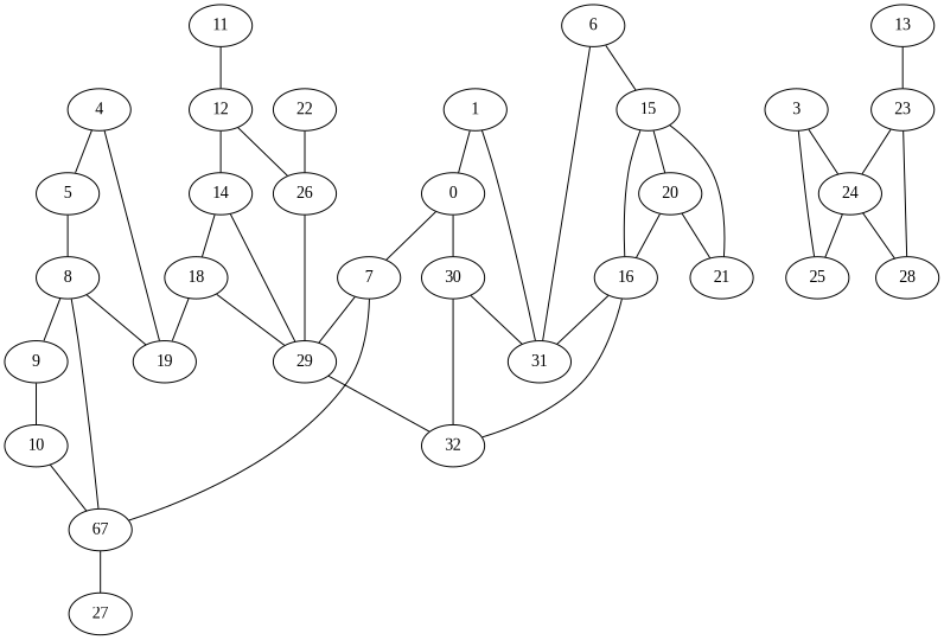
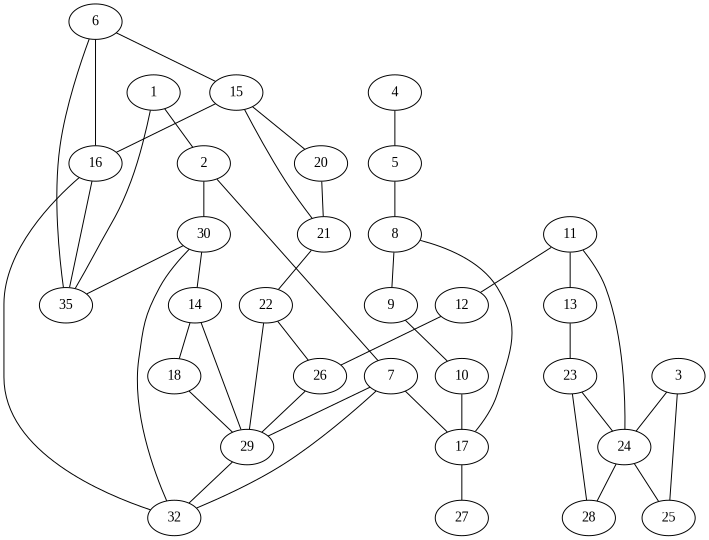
  graph {
    fontname="Liberation Serif"
    node [fontname="Liberation Serif"]
    edge [fontname="Liberation Serif"]
    1
-   2 [label=0]
-   31
+   2
+   31 [label=35]
    7
    30
-   17 [label=67]
+   17
    29
    32
    27
    3
    24
    25
    28
    4
    5
-   19
    8
    9
    10
    6
    15
    16
    20
    21
    22
    11
    12
    13
    14
    26
    23
    18
    1 -- 2
    1 -- 31
    2 -- 7
    2 -- 30
    7 -- 17
    7 -- 29
+   7 -- 32
    30 -- 31
    30 -- 32
    17 -- 27
    29 -- 32
    3 -- 24
    3 -- 25
    24 -- 25
    24 -- 28
    4 -- 5
-   4 -- 19
    5 -- 8
    8 -- 17
-   8 -- 19
    8 -- 9
    9 -- 10
    10 -- 17
    6 -- 31
    6 -- 15
-   20 -- 16
+   6 -- 16
    15 -- 16
    15 -- 20
    15 -- 21
    16 -- 31
    16 -- 32
    20 -- 21
+   21 -- 22
+   22 -- 29
    22 -- 26
+   11 -- 24
    11 -- 12
-   12 -- 14
+   11 -- 13
+   30 -- 14
    12 -- 26
    13 -- 23
    14 -- 29
    14 -- 18
    26 -- 29
    23 -- 24
    23 -- 28
    18 -- 29
-   18 -- 19
  }
